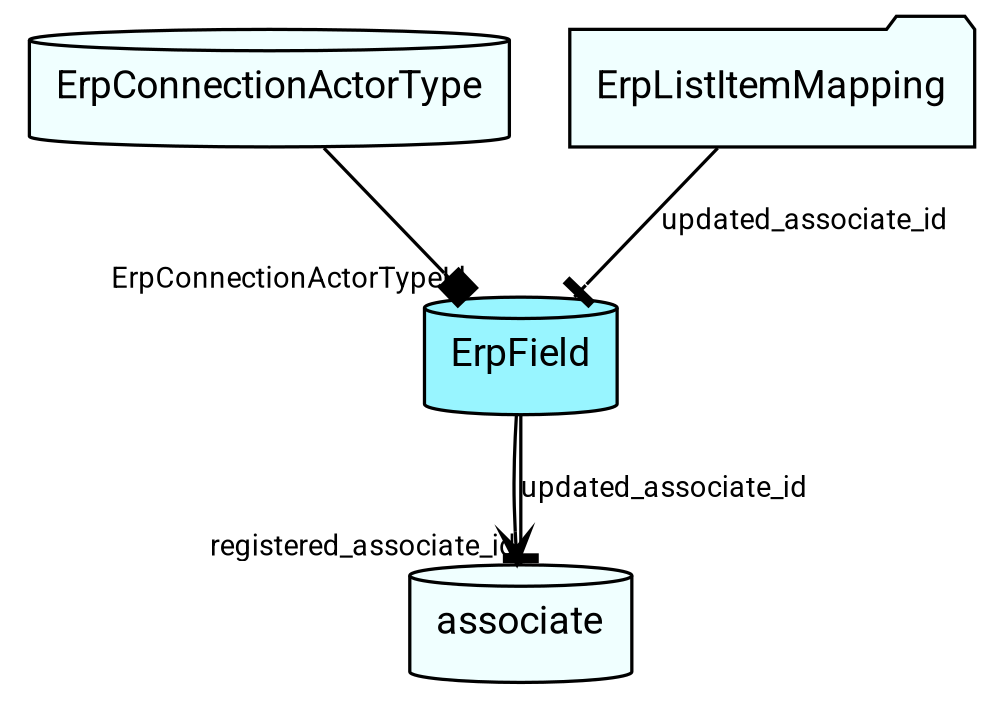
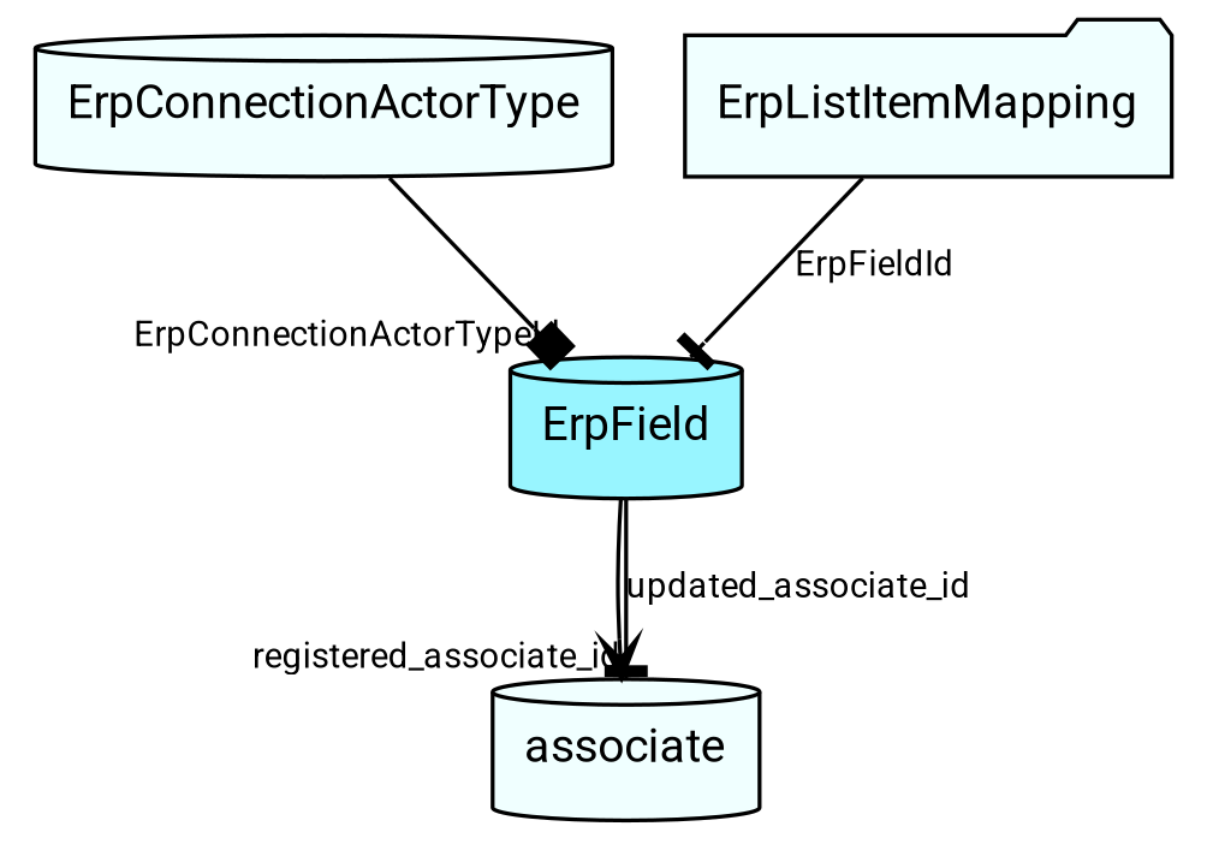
  digraph {
    fontname=Roboto
    node [fillcolor=azure1 fontname=Roboto fontsize=12 shape=cylinder style="rounded, filled"]
    edge [arrowhead=tee fontname=Roboto fontsize=9]
    ErpField [fillcolor=cadetblue1]
    associate
    ErpConnectionActorType
    ErpListItemMapping [shape=folder]
    ErpField -> associate [arrowhead=vee headlabel=registered_associate_id]
    ErpField -> associate [label=updated_associate_id]
    ErpConnectionActorType -> ErpField [arrowhead=box headlabel=ErpConnectionActorTypeId]
-   ErpListItemMapping -> ErpField [label=updated_associate_id]
+   ErpListItemMapping -> ErpField [label=ErpFieldId]
  }
